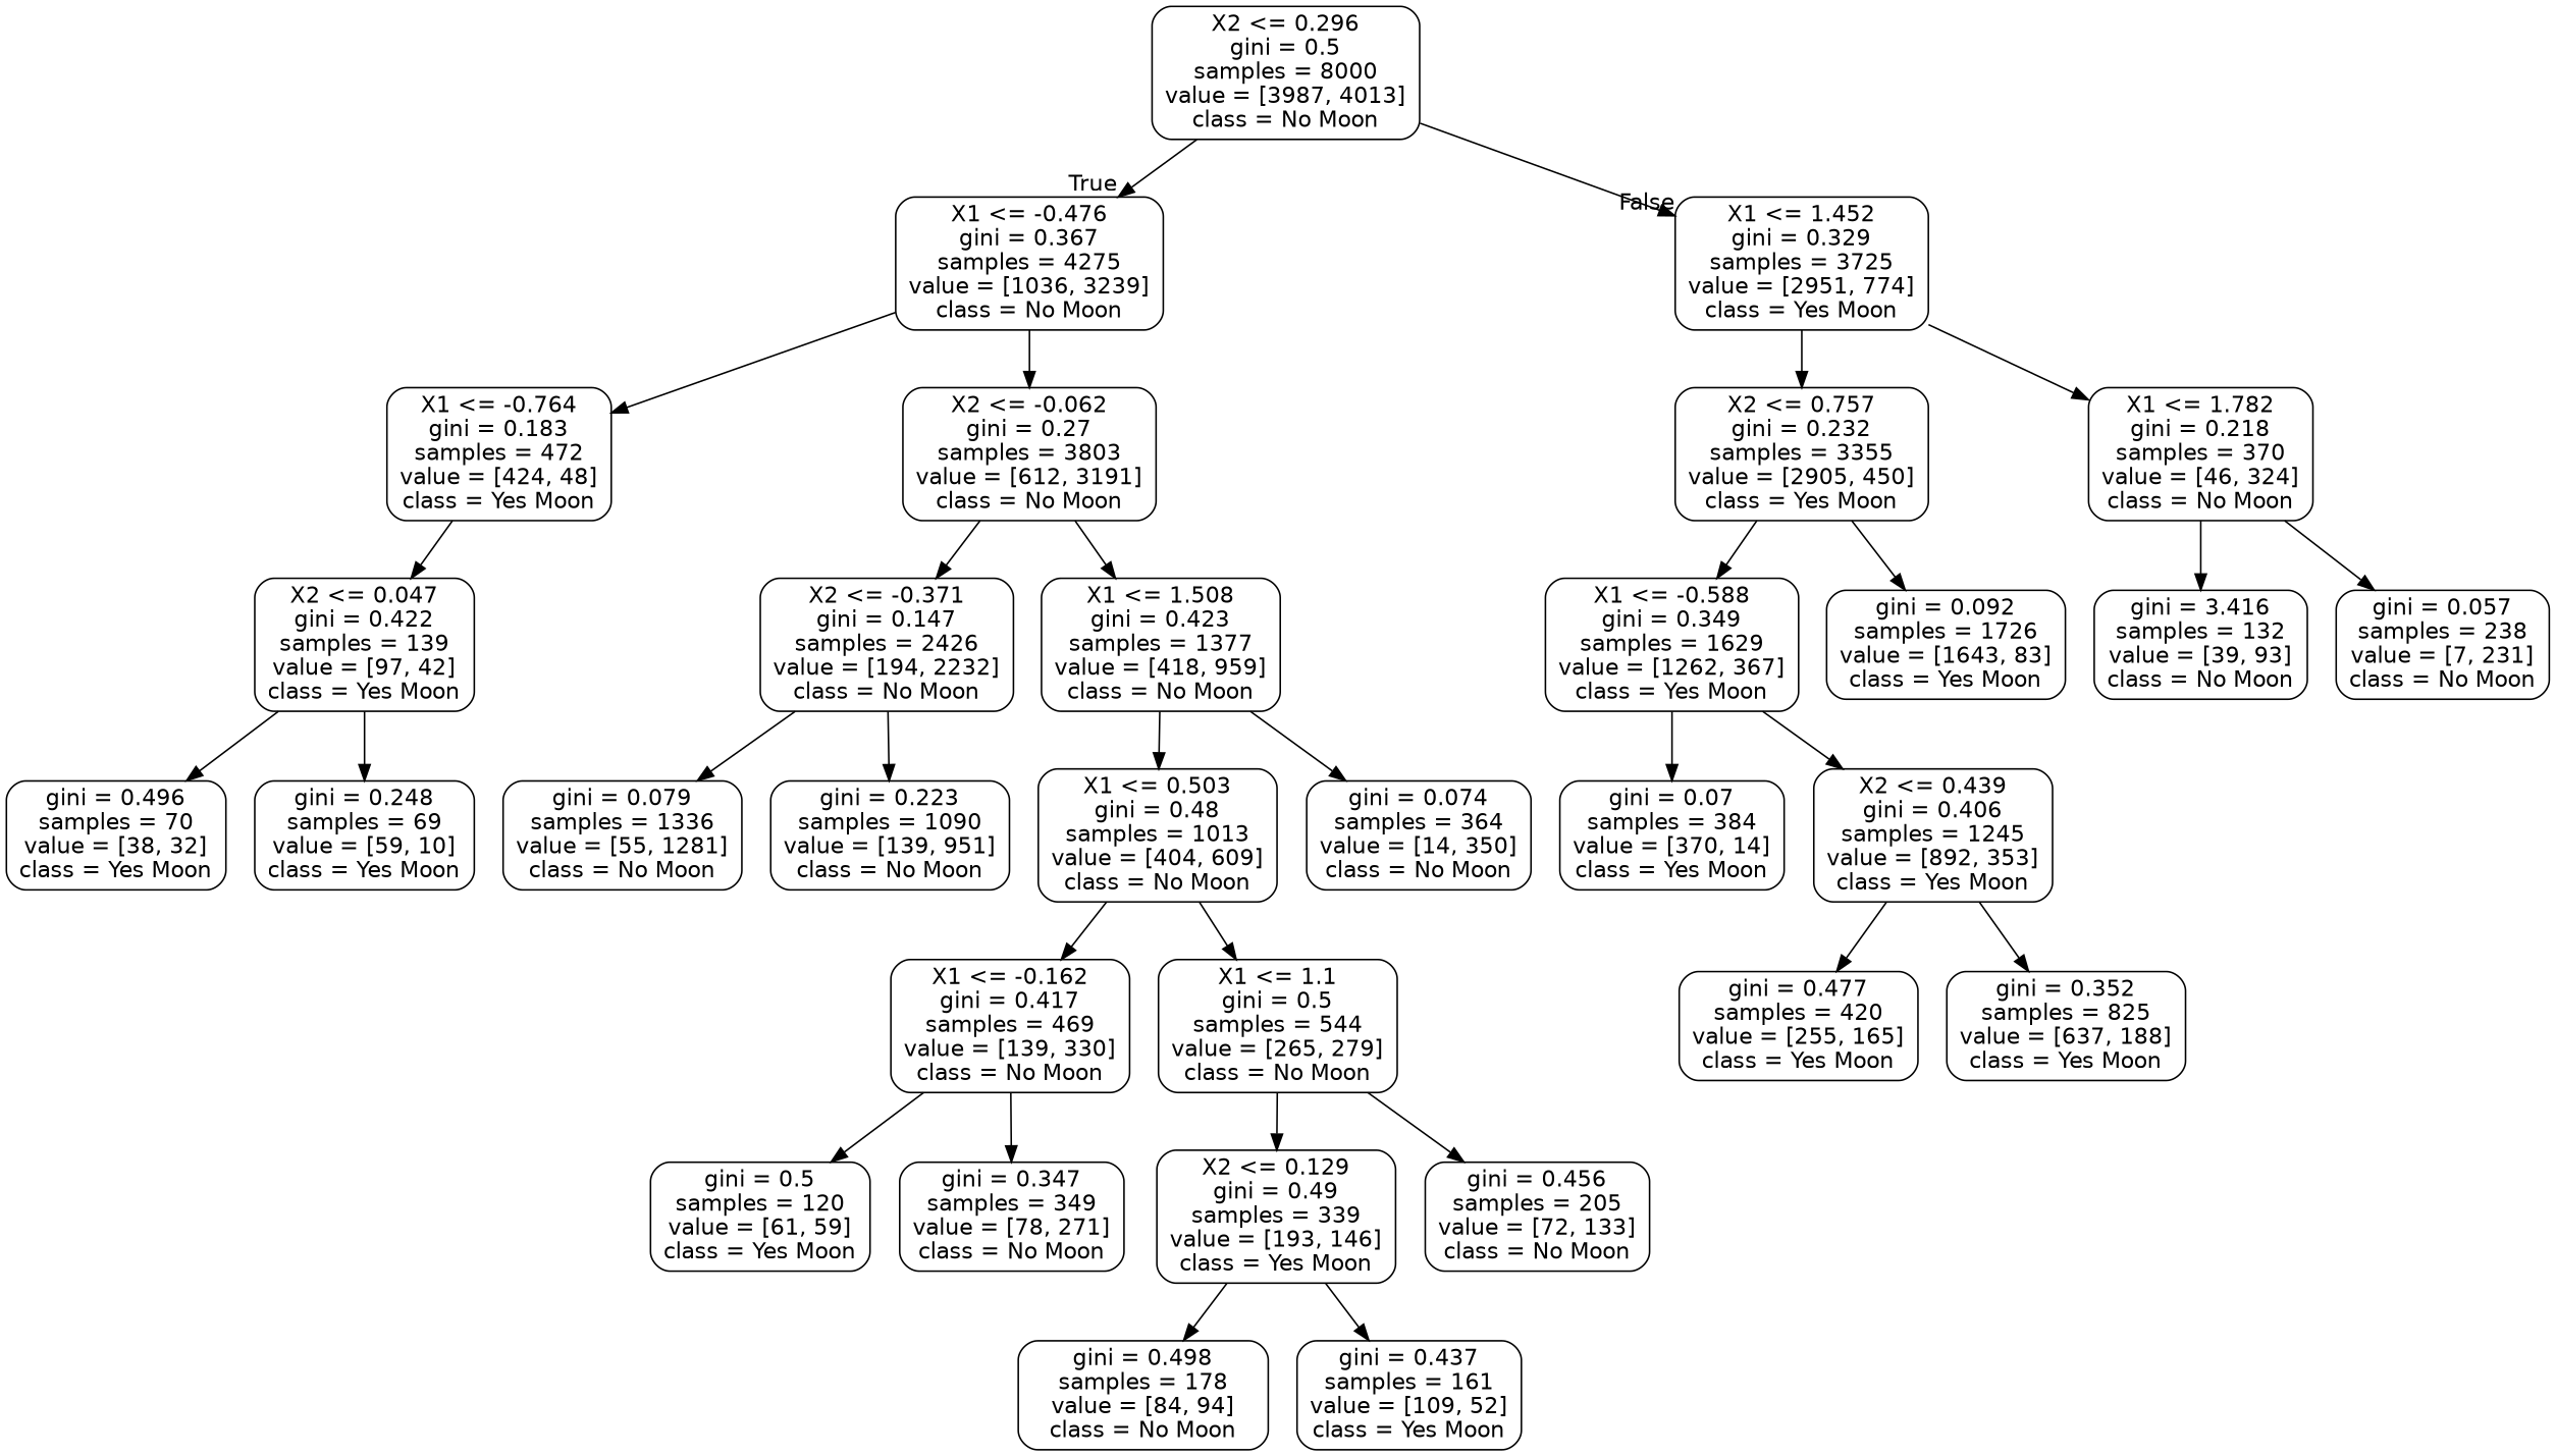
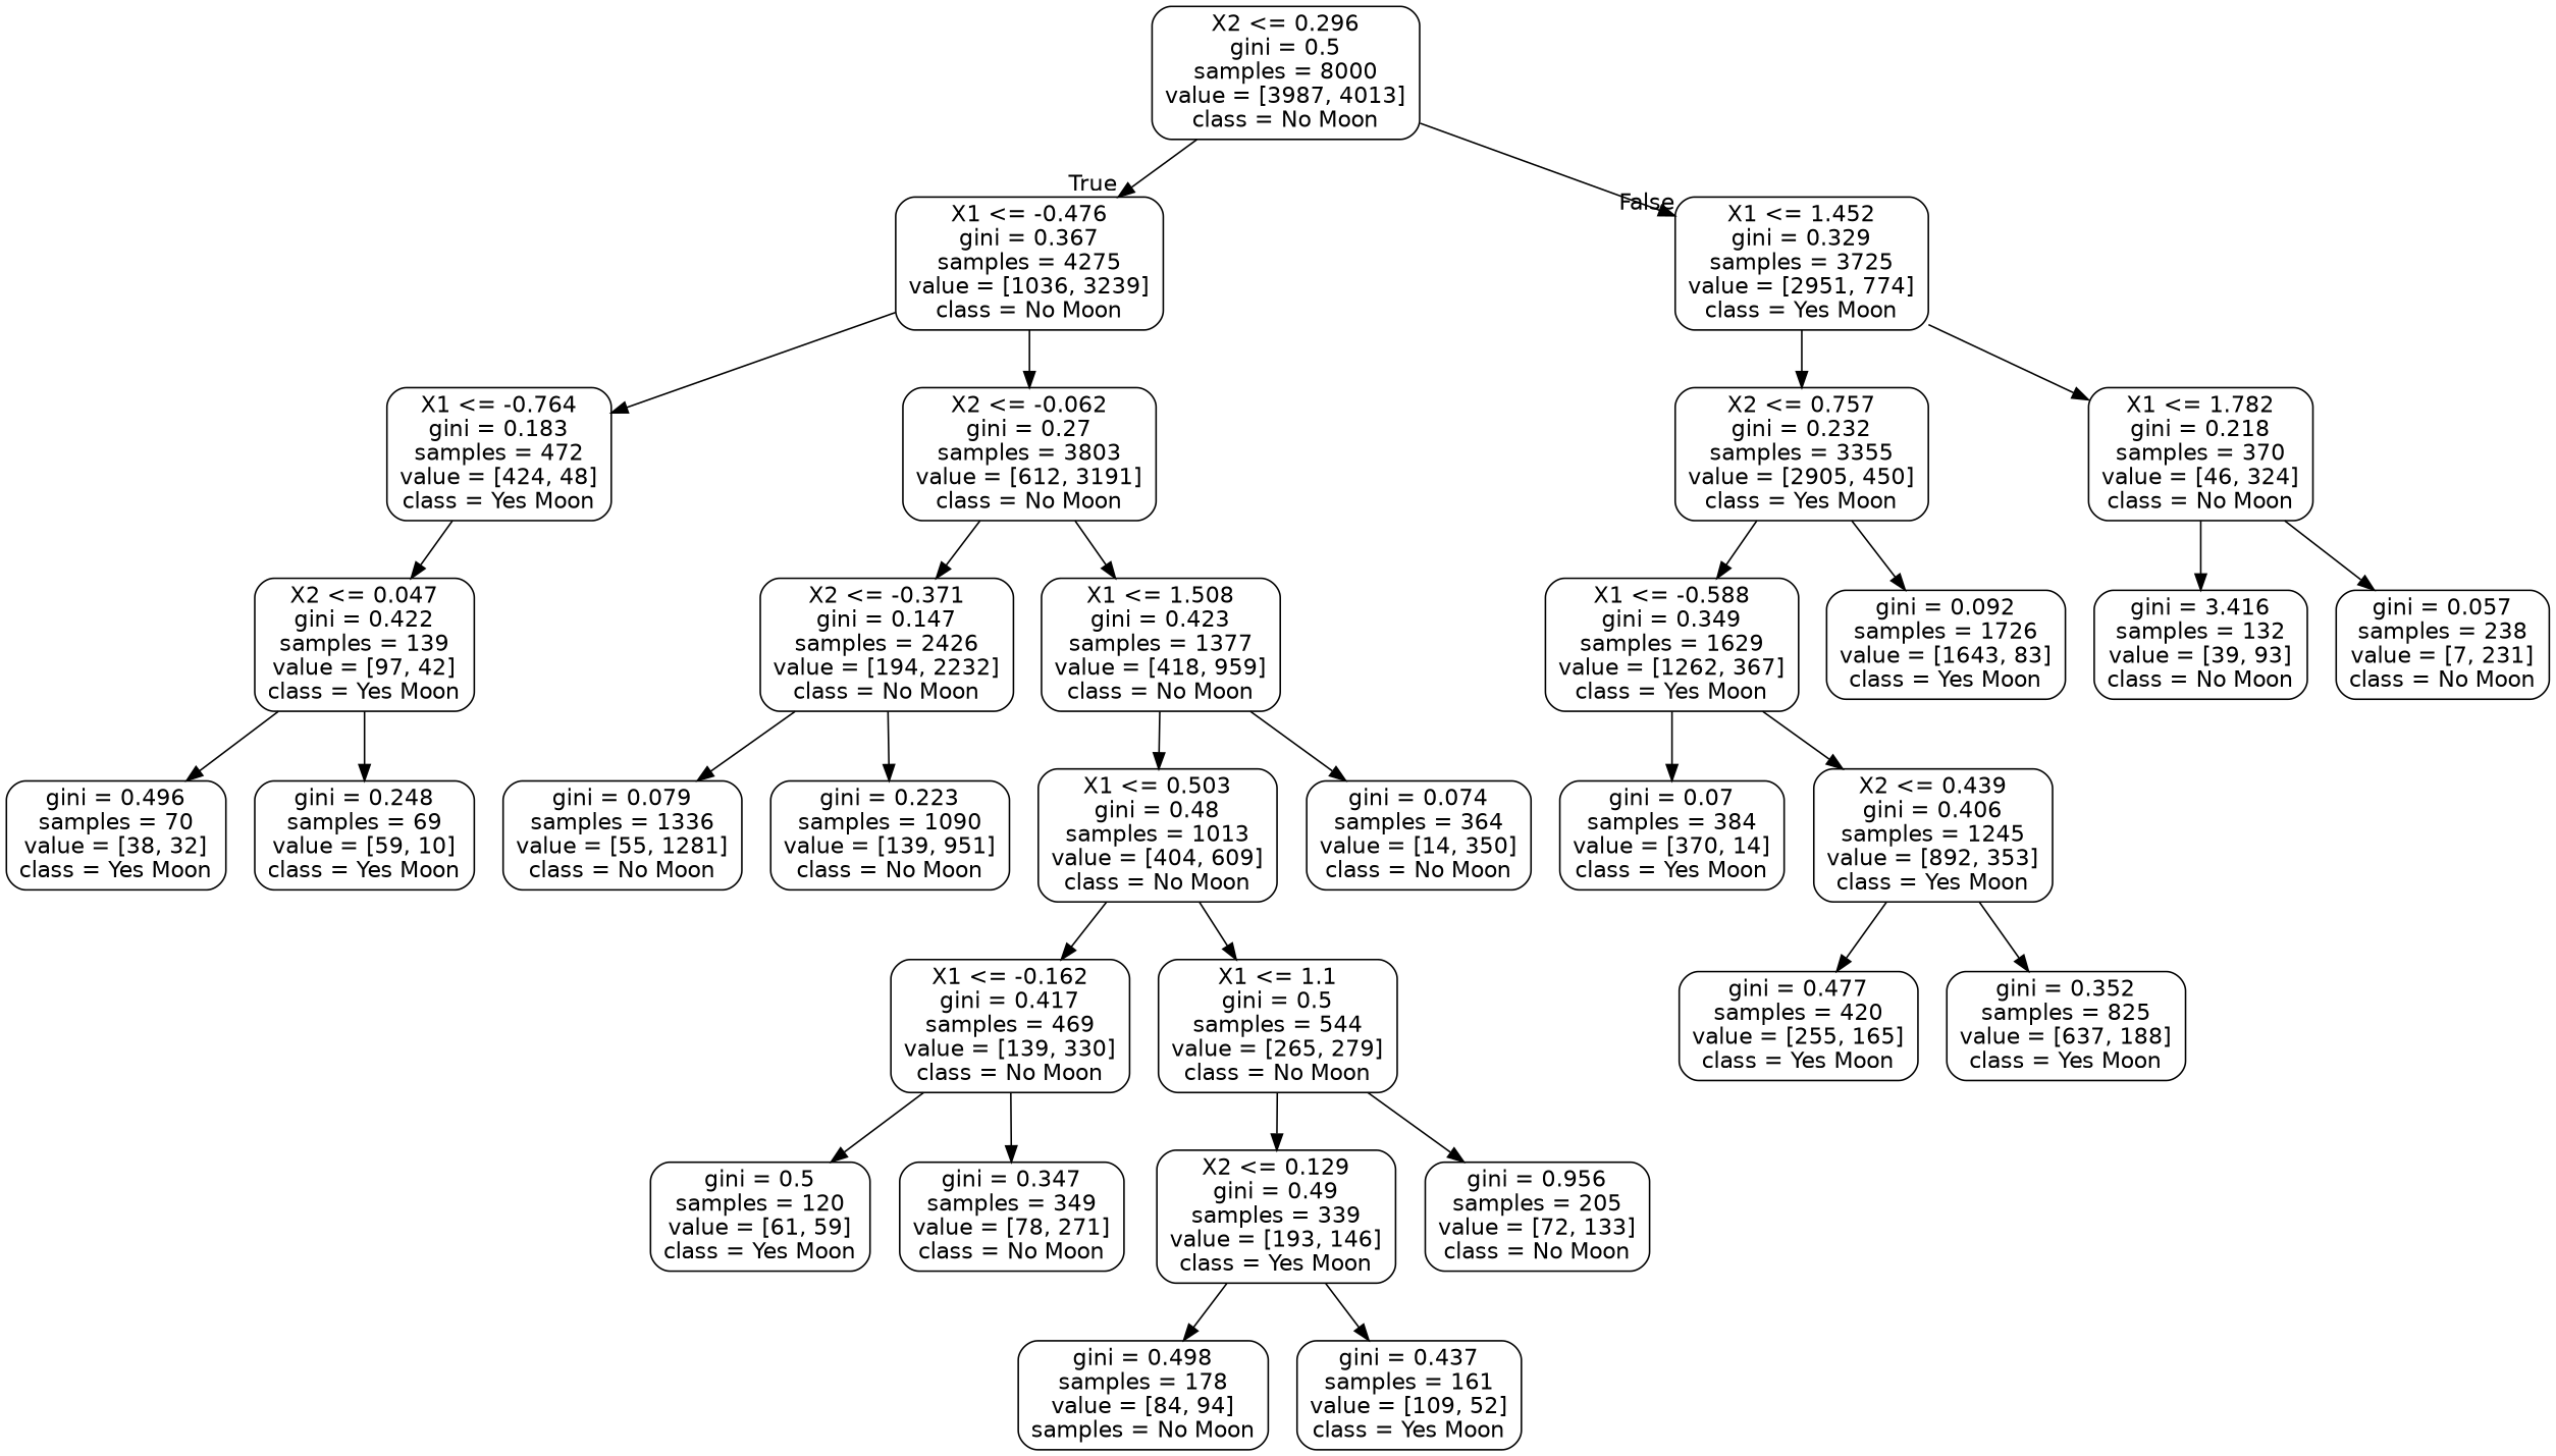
  digraph {
    node [color=black fontname=helvetica shape=box style=rounded]
    edge [fontname=helvetica]
    n1 [label="X2 <= 0.296\ngini = 0.5\nsamples = 8000\nvalue = [3987, 4013]\nclass = No Moon"]
    n2 [label="X1 <= -0.476\ngini = 0.367\nsamples = 4275\nvalue = [1036, 3239]\nclass = No Moon"]
    n3 [label="X1 <= 1.452\ngini = 0.329\nsamples = 3725\nvalue = [2951, 774]\nclass = Yes Moon"]
    n4 [label="X1 <= -0.764\ngini = 0.183\nsamples = 472\nvalue = [424, 48]\nclass = Yes Moon"]
    n5 [label="X2 <= -0.062\ngini = 0.27\nsamples = 3803\nvalue = [612, 3191]\nclass = No Moon"]
    n6 [label="X2 <= 0.757\ngini = 0.232\nsamples = 3355\nvalue = [2905, 450]\nclass = Yes Moon"]
    n7 [label="X1 <= 1.782\ngini = 0.218\nsamples = 370\nvalue = [46, 324]\nclass = No Moon"]
    n8 [label="X2 <= 0.047\ngini = 0.422\nsamples = 139\nvalue = [97, 42]\nclass = Yes Moon"]
    n9 [label="X2 <= -0.371\ngini = 0.147\nsamples = 2426\nvalue = [194, 2232]\nclass = No Moon"]
    n10 [label="X1 <= 1.508\ngini = 0.423\nsamples = 1377\nvalue = [418, 959]\nclass = No Moon"]
    n11 [label="gini = 0.496\nsamples = 70\nvalue = [38, 32]\nclass = Yes Moon"]
    n12 [label="gini = 0.248\nsamples = 69\nvalue = [59, 10]\nclass = Yes Moon"]
    n13 [label="gini = 0.079\nsamples = 1336\nvalue = [55, 1281]\nclass = No Moon"]
    n14 [label="gini = 0.223\nsamples = 1090\nvalue = [139, 951]\nclass = No Moon"]
    n15 [label="X1 <= 0.503\ngini = 0.48\nsamples = 1013\nvalue = [404, 609]\nclass = No Moon"]
    n16 [label="gini = 0.074\nsamples = 364\nvalue = [14, 350]\nclass = No Moon"]
    n17 [label="X1 <= -0.162\ngini = 0.417\nsamples = 469\nvalue = [139, 330]\nclass = No Moon"]
    n18 [label="X1 <= 1.1\ngini = 0.5\nsamples = 544\nvalue = [265, 279]\nclass = No Moon"]
    n19 [label="gini = 0.5\nsamples = 120\nvalue = [61, 59]\nclass = Yes Moon"]
    n20 [label="gini = 0.347\nsamples = 349\nvalue = [78, 271]\nclass = No Moon"]
    n21 [label="X2 <= 0.129\ngini = 0.49\nsamples = 339\nvalue = [193, 146]\nclass = Yes Moon"]
-   n22 [label="gini = 0.456\nsamples = 205\nvalue = [72, 133]\nclass = No Moon"]
-   n23 [label="gini = 0.498\nsamples = 178\nvalue = [84, 94]\nclass = No Moon"]
+   n22 [label="gini = 0.956\nsamples = 205\nvalue = [72, 133]\nclass = No Moon"]
+   n23 [label="gini = 0.498\nsamples = 178\nvalue = [84, 94]\nsamples = No Moon"]
    n24 [label="gini = 0.437\nsamples = 161\nvalue = [109, 52]\nclass = Yes Moon"]
    n25 [label="X1 <= -0.588\ngini = 0.349\nsamples = 1629\nvalue = [1262, 367]\nclass = Yes Moon"]
    n26 [label="gini = 0.092\nsamples = 1726\nvalue = [1643, 83]\nclass = Yes Moon"]
    n27 [label="gini = 3.416\nsamples = 132\nvalue = [39, 93]\nclass = No Moon"]
    n28 [label="gini = 0.057\nsamples = 238\nvalue = [7, 231]\nclass = No Moon"]
    n29 [label="gini = 0.07\nsamples = 384\nvalue = [370, 14]\nclass = Yes Moon"]
    n30 [label="X2 <= 0.439\ngini = 0.406\nsamples = 1245\nvalue = [892, 353]\nclass = Yes Moon"]
    n31 [label="gini = 0.477\nsamples = 420\nvalue = [255, 165]\nclass = Yes Moon"]
    n32 [label="gini = 0.352\nsamples = 825\nvalue = [637, 188]\nclass = Yes Moon"]
    n1 -> n2 [headlabel=True labelangle=45 labeldistance=2.5]
    n1 -> n3 [headlabel=False labelangle=-45 labeldistance=2.5]
    n2 -> n4
    n2 -> n5
    n3 -> n6
    n3 -> n7
    n4 -> n8
    n5 -> n9
    n5 -> n10
    n6 -> n25
    n6 -> n26
    n7 -> n27
    n7 -> n28
    n8 -> n11
    n8 -> n12
    n9 -> n13
    n9 -> n14
    n10 -> n15
    n10 -> n16
    n15 -> n17
    n15 -> n18
    n17 -> n19
    n17 -> n20
    n18 -> n21
    n18 -> n22
    n21 -> n23
    n21 -> n24
    n25 -> n29
    n25 -> n30
    n30 -> n31
    n30 -> n32
  }
